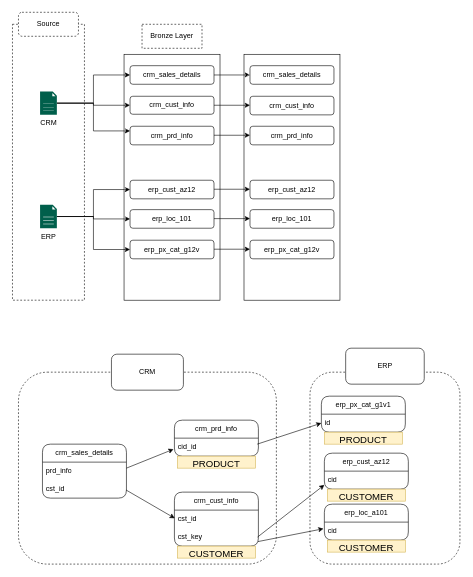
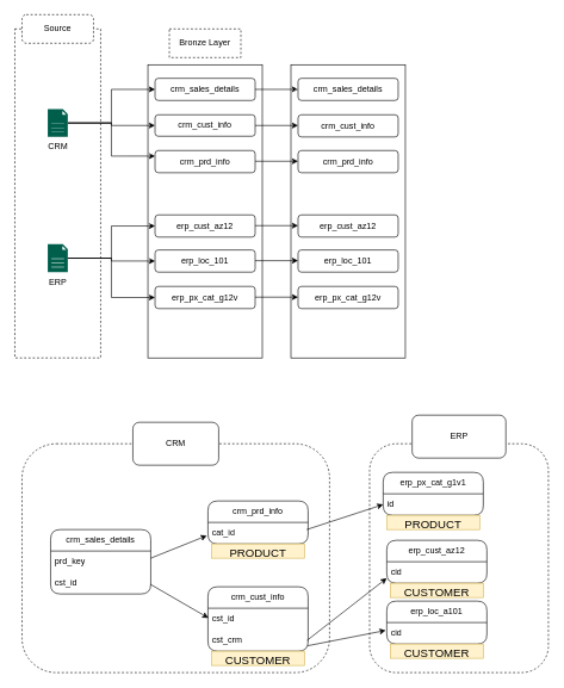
  <mxCell id="0" />
  <mxCell id="1" parent="0" />
  <mxCell id="2" value="" style="rounded=0;whiteSpace=wrap;html=1;align=center;fillStyle=zigzag-line;dashed=1;" parent="1" vertex="1"><mxGeometry x="20" y="40" width="120" height="460" as="geometry" /></mxCell>
  <mxCell id="3" value="Source" style="rounded=1;whiteSpace=wrap;html=1;dashed=1;gradientColor=none;shadow=0;strokeColor=light-dark(#000000,#000000);fillColor=default;" parent="1" vertex="1"><mxGeometry x="30" y="20" width="100" height="40" as="geometry" /></mxCell>
  <mxCell id="4" style="edgeStyle=orthogonalEdgeStyle;rounded=0;orthogonalLoop=1;jettySize=auto;html=1;entryX=0;entryY=0.5;entryDx=0;entryDy=0;" parent="1" source="7" target="15" edge="1"><mxGeometry relative="1" as="geometry" /></mxCell>
  <mxCell id="5" style="edgeStyle=orthogonalEdgeStyle;rounded=0;orthogonalLoop=1;jettySize=auto;html=1;entryX=0;entryY=0.25;entryDx=0;entryDy=0;" parent="1" source="7" target="17" edge="1"><mxGeometry relative="1" as="geometry" /></mxCell>
  <mxCell id="6" style="edgeStyle=orthogonalEdgeStyle;rounded=0;orthogonalLoop=1;jettySize=auto;html=1;entryX=0;entryY=0.5;entryDx=0;entryDy=0;" parent="1" source="7" target="16" edge="1"><mxGeometry relative="1" as="geometry" /></mxCell>
  <mxCell id="7" value="CRM" style="sketch=0;pointerEvents=1;shadow=0;dashed=0;html=1;strokeColor=none;fillColor=#005F4B;labelPosition=center;verticalLabelPosition=bottom;verticalAlign=top;align=center;outlineConnect=0;shape=mxgraph.veeam2.file;" parent="1" vertex="1"><mxGeometry x="66" y="152" width="28.0" height="39" as="geometry" /></mxCell>
  <mxCell id="8" style="edgeStyle=orthogonalEdgeStyle;rounded=0;orthogonalLoop=1;jettySize=auto;html=1;" parent="1" source="11" target="19" edge="1"><mxGeometry relative="1" as="geometry" /></mxCell>
  <mxCell id="9" style="edgeStyle=orthogonalEdgeStyle;rounded=0;orthogonalLoop=1;jettySize=auto;html=1;entryX=0;entryY=0.5;entryDx=0;entryDy=0;" parent="1" source="11" target="18" edge="1"><mxGeometry relative="1" as="geometry" /></mxCell>
  <mxCell id="10" style="edgeStyle=orthogonalEdgeStyle;rounded=0;orthogonalLoop=1;jettySize=auto;html=1;entryX=0;entryY=0.5;entryDx=0;entryDy=0;" parent="1" source="11" target="20" edge="1"><mxGeometry relative="1" as="geometry" /></mxCell>
  <mxCell id="11" value="ERP" style="sketch=0;pointerEvents=1;shadow=0;dashed=0;html=1;strokeColor=none;fillColor=#005F4B;labelPosition=center;verticalLabelPosition=bottom;verticalAlign=top;align=center;outlineConnect=0;shape=mxgraph.veeam2.file;" parent="1" vertex="1"><mxGeometry x="66" y="341" width="28.0" height="39" as="geometry" /></mxCell>
  <mxCell id="12" value="" style="rounded=0;whiteSpace=wrap;html=1;fillStyle=hatch;strokeColor=light-dark(#000000,#FFB570);" parent="1" vertex="1"><mxGeometry x="206" y="90" width="160" height="410" as="geometry" /></mxCell>
  <mxCell id="13" value="Bronze Layer" style="rounded=0;whiteSpace=wrap;html=1;fillColor=default;fillStyle=hatch;strokeColor=light-dark(#000000,#FFB570);dashed=1;" parent="1" vertex="1"><mxGeometry x="236" y="40" width="100" height="40" as="geometry" /></mxCell>
  <mxCell id="14" style="edgeStyle=orthogonalEdgeStyle;rounded=0;orthogonalLoop=1;jettySize=auto;html=1;exitX=1;exitY=0.5;exitDx=0;exitDy=0;entryX=0;entryY=0.5;entryDx=0;entryDy=0;" parent="1" source="15" target="43" edge="1"><mxGeometry relative="1" as="geometry" /></mxCell>
  <mxCell id="15" value="crm_sales_details" style="rounded=1;whiteSpace=wrap;html=1;fillStyle=hatch;strokeColor=light-dark(#000000,#FFB570);fontColor=light-dark(#000000,#FFB570);" parent="1" vertex="1"><mxGeometry x="216" y="109" width="140" height="31" as="geometry" /></mxCell>
  <mxCell id="16" value="crm_cust_info" style="rounded=1;whiteSpace=wrap;html=1;fillStyle=hatch;strokeColor=light-dark(#000000,#FFB570);fontColor=light-dark(#000000,#FFB570);" parent="1" vertex="1"><mxGeometry x="216" y="160" width="140" height="30" as="geometry" /></mxCell>
  <mxCell id="17" value="crm_prd_info" style="rounded=1;whiteSpace=wrap;html=1;fillStyle=hatch;strokeColor=light-dark(#000000,#FFB570);fontColor=light-dark(#000000,#FFB570);" parent="1" vertex="1"><mxGeometry x="216" y="210" width="140" height="31" as="geometry" /></mxCell>
  <mxCell id="18" value="erp_cust_az12" style="rounded=1;whiteSpace=wrap;html=1;fillStyle=hatch;strokeColor=light-dark(#000000,#FFB570);fontColor=light-dark(#000000,#FFB570);" parent="1" vertex="1"><mxGeometry x="216" y="300" width="140" height="31" as="geometry" /></mxCell>
  <mxCell id="19" value="erp_loc_101" style="rounded=1;whiteSpace=wrap;html=1;fillStyle=hatch;strokeColor=light-dark(#000000,#FFB570);fontColor=light-dark(#000000,#FFB570);" parent="1" vertex="1"><mxGeometry x="216" y="349" width="140" height="31" as="geometry" /></mxCell>
  <mxCell id="20" value="erp_px_cat_g12v" style="rounded=1;whiteSpace=wrap;html=1;fillStyle=hatch;strokeColor=light-dark(#000000,#FFB570);fontColor=light-dark(#000000,#FFB570);" parent="1" vertex="1"><mxGeometry x="216" y="400" width="140" height="31" as="geometry" /></mxCell>
  <mxCell id="21" value="crm_cust_info" style="swimlane;fontStyle=0;childLayout=stackLayout;horizontal=1;startSize=30;horizontalStack=0;resizeParent=1;resizeParentMax=0;resizeLast=0;collapsible=1;marginBottom=0;whiteSpace=wrap;html=1;labelBackgroundColor=none;labelBorderColor=none;rounded=1;strokeColor=light-dark(#000000,#00FFFF);fillColor=light-dark(#FFFFFF,#FDE9FF);shadow=0;textShadow=0;fontColor=light-dark(#000000,#000000);" parent="1" vertex="1"><mxGeometry x="290" y="820" width="140" height="90" as="geometry"><mxRectangle x="140" y="740" width="120" height="30" as="alternateBounds" /></mxGeometry></mxCell>
  <mxCell id="22" value="cst_id" style="text;strokeColor=none;fillColor=none;align=left;verticalAlign=middle;spacingLeft=4;spacingRight=4;overflow=hidden;points=[[0,0.5],[1,0.5]];portConstraint=eastwest;rotatable=0;whiteSpace=wrap;html=1;rounded=1;" parent="21" vertex="1"><mxGeometry y="30" width="140" height="30" as="geometry" /></mxCell>
- <mxCell id="23" value="cst_key" style="text;strokeColor=none;fillColor=none;align=left;verticalAlign=middle;spacingLeft=4;spacingRight=4;overflow=hidden;points=[[0,0.5],[1,0.5]];portConstraint=eastwest;rotatable=0;whiteSpace=wrap;html=1;rounded=1;" parent="21" vertex="1"><mxGeometry y="60" width="140" height="30" as="geometry" /></mxCell>
+ <mxCell id="23" value="cst_crm" style="text;strokeColor=none;fillColor=none;align=left;verticalAlign=middle;spacingLeft=4;spacingRight=4;overflow=hidden;points=[[0,0.5],[1,0.5]];portConstraint=eastwest;rotatable=0;whiteSpace=wrap;html=1;rounded=1;" parent="21" vertex="1"><mxGeometry y="60" width="140" height="30" as="geometry" /></mxCell>
  <mxCell id="24" value="crm_sales_details" style="swimlane;fontStyle=0;childLayout=stackLayout;horizontal=1;startSize=30;horizontalStack=0;resizeParent=1;resizeParentMax=0;resizeLast=0;collapsible=1;marginBottom=0;whiteSpace=wrap;html=1;labelBackgroundColor=none;labelBorderColor=none;rounded=1;strokeColor=light-dark(#000000,#00FFFF);fillColor=light-dark(#FFFFFF,#FDE9FF);shadow=0;textShadow=0;fontColor=light-dark(#000000,#000000);" parent="1" vertex="1"><mxGeometry x="70" y="740" width="140" height="90" as="geometry"><mxRectangle x="140" y="740" width="120" height="30" as="alternateBounds" /></mxGeometry></mxCell>
- <mxCell id="25" value="prd_info" style="text;strokeColor=none;fillColor=none;align=left;verticalAlign=middle;spacingLeft=4;spacingRight=4;overflow=hidden;points=[[0,0.5],[1,0.5]];portConstraint=eastwest;rotatable=0;whiteSpace=wrap;html=1;rounded=1;" parent="24" vertex="1"><mxGeometry y="30" width="140" height="30" as="geometry" /></mxCell>
+ <mxCell id="25" value="prd_key" style="text;strokeColor=none;fillColor=none;align=left;verticalAlign=middle;spacingLeft=4;spacingRight=4;overflow=hidden;points=[[0,0.5],[1,0.5]];portConstraint=eastwest;rotatable=0;whiteSpace=wrap;html=1;rounded=1;" parent="24" vertex="1"><mxGeometry y="30" width="140" height="30" as="geometry" /></mxCell>
  <mxCell id="26" value="cst_id" style="text;strokeColor=none;fillColor=none;align=left;verticalAlign=middle;spacingLeft=4;spacingRight=4;overflow=hidden;points=[[0,0.5],[1,0.5]];portConstraint=eastwest;rotatable=0;whiteSpace=wrap;html=1;rounded=1;" parent="24" vertex="1"><mxGeometry y="60" width="140" height="30" as="geometry" /></mxCell>
  <mxCell id="27" value="crm_prd_info" style="swimlane;fontStyle=0;childLayout=stackLayout;horizontal=1;startSize=30;horizontalStack=0;resizeParent=1;resizeParentMax=0;resizeLast=0;collapsible=1;marginBottom=0;whiteSpace=wrap;html=1;labelBackgroundColor=none;labelBorderColor=none;rounded=1;strokeColor=light-dark(#000000,#00FFFF);fillColor=light-dark(#FFFFFF,#FDE9FF);shadow=0;textShadow=0;fontColor=light-dark(#000000,#000000);" parent="1" vertex="1"><mxGeometry x="290" y="700" width="140" height="60" as="geometry"><mxRectangle x="140" y="740" width="120" height="30" as="alternateBounds" /></mxGeometry></mxCell>
- <mxCell id="28" value="cid_id" style="text;strokeColor=none;fillColor=none;align=left;verticalAlign=middle;spacingLeft=4;spacingRight=4;overflow=hidden;points=[[0,0.5],[1,0.5]];portConstraint=eastwest;rotatable=0;whiteSpace=wrap;html=1;rounded=1;" parent="27" vertex="1"><mxGeometry y="30" width="140" height="30" as="geometry" /></mxCell>
+ <mxCell id="28" value="cat_id" style="text;strokeColor=none;fillColor=none;align=left;verticalAlign=middle;spacingLeft=4;spacingRight=4;overflow=hidden;points=[[0,0.5],[1,0.5]];portConstraint=eastwest;rotatable=0;whiteSpace=wrap;html=1;rounded=1;" parent="27" vertex="1"><mxGeometry y="30" width="140" height="30" as="geometry" /></mxCell>
  <mxCell id="29" value="" style="endArrow=classic;html=1;rounded=0;exitX=0.996;exitY=0.55;exitDx=0;exitDy=0;exitPerimeter=0;entryX=0.004;entryY=0.45;entryDx=0;entryDy=0;entryPerimeter=0;" parent="1" source="26" target="22" edge="1"><mxGeometry width="50" height="50" relative="1" as="geometry"><mxPoint x="210" y="865" as="sourcePoint" /><mxPoint x="360" y="860" as="targetPoint" /></mxGeometry></mxCell>
  <mxCell id="30" value="" style="endArrow=classic;html=1;rounded=0;exitX=0.996;exitY=0.55;exitDx=0;exitDy=0;exitPerimeter=0;entryX=-0.011;entryY=0.617;entryDx=0;entryDy=0;entryPerimeter=0;" parent="1" target="28" edge="1"><mxGeometry width="50" height="50" relative="1" as="geometry"><mxPoint x="210" y="780" as="sourcePoint" /><mxPoint x="374" y="823" as="targetPoint" /></mxGeometry></mxCell>
  <mxCell id="31" value="erp_cust_az12" style="swimlane;fontStyle=0;childLayout=stackLayout;horizontal=1;startSize=30;horizontalStack=0;resizeParent=1;resizeParentMax=0;resizeLast=0;collapsible=1;marginBottom=0;whiteSpace=wrap;html=1;labelBackgroundColor=none;labelBorderColor=none;rounded=1;strokeColor=light-dark(#000000,#00FFFF);fillColor=light-dark(#FFFFFF,#FFF4C3);shadow=0;textShadow=0;fontColor=light-dark(#000000,#000000);" parent="1" vertex="1"><mxGeometry x="540" y="755" width="140" height="60" as="geometry"><mxRectangle x="140" y="740" width="120" height="30" as="alternateBounds" /></mxGeometry></mxCell>
  <mxCell id="32" value="cid" style="text;strokeColor=none;fillColor=none;align=left;verticalAlign=middle;spacingLeft=4;spacingRight=4;overflow=hidden;points=[[0,0.5],[1,0.5]];portConstraint=eastwest;rotatable=0;whiteSpace=wrap;html=1;rounded=1;" parent="31" vertex="1"><mxGeometry y="30" width="140" height="30" as="geometry" /></mxCell>
  <mxCell id="33" value="" style="endArrow=classic;html=1;rounded=0;entryX=0;entryY=0.767;entryDx=0;entryDy=0;entryPerimeter=0;exitX=0.989;exitY=0.5;exitDx=0;exitDy=0;exitPerimeter=0;" parent="1" source="23" target="32" edge="1"><mxGeometry width="50" height="50" relative="1" as="geometry"><mxPoint x="440" y="900" as="sourcePoint" /><mxPoint x="570" y="746" as="targetPoint" /></mxGeometry></mxCell>
  <mxCell id="34" value="erp_loc_a101" style="swimlane;fontStyle=0;childLayout=stackLayout;horizontal=1;startSize=30;horizontalStack=0;resizeParent=1;resizeParentMax=0;resizeLast=0;collapsible=1;marginBottom=0;whiteSpace=wrap;html=1;labelBackgroundColor=none;labelBorderColor=none;rounded=1;strokeColor=light-dark(#000000,#00FFFF);fillColor=light-dark(#FFFFFF,#FFF4C3);shadow=0;textShadow=0;fontColor=light-dark(#000000,#000000);" parent="1" vertex="1"><mxGeometry x="540" y="840" width="140" height="60" as="geometry"><mxRectangle x="140" y="740" width="120" height="30" as="alternateBounds" /></mxGeometry></mxCell>
  <mxCell id="35" value="cid" style="text;strokeColor=none;fillColor=none;align=left;verticalAlign=middle;spacingLeft=4;spacingRight=4;overflow=hidden;points=[[0,0.5],[1,0.5]];portConstraint=eastwest;rotatable=0;whiteSpace=wrap;html=1;rounded=1;" parent="34" vertex="1"><mxGeometry y="30" width="140" height="30" as="geometry" /></mxCell>
  <mxCell id="36" value="" style="endArrow=classic;html=1;rounded=0;entryX=-0.011;entryY=0.367;entryDx=0;entryDy=0;entryPerimeter=0;exitX=0.993;exitY=0.75;exitDx=0;exitDy=0;exitPerimeter=0;" parent="1" source="23" target="35" edge="1"><mxGeometry width="50" height="50" relative="1" as="geometry"><mxPoint x="420" y="940" as="sourcePoint" /><mxPoint x="532" y="958" as="targetPoint" /></mxGeometry></mxCell>
  <mxCell id="37" value="erp_px_cat_g1v1" style="swimlane;fontStyle=0;childLayout=stackLayout;horizontal=1;startSize=30;horizontalStack=0;resizeParent=1;resizeParentMax=0;resizeLast=0;collapsible=1;marginBottom=0;whiteSpace=wrap;html=1;labelBackgroundColor=none;labelBorderColor=none;rounded=1;strokeColor=light-dark(#000000,#00FFFF);fillColor=light-dark(#FFFFFF,#FFF4C3);shadow=0;textShadow=0;fontColor=light-dark(#000000,#000000);" parent="1" vertex="1"><mxGeometry x="535" y="660" width="140" height="60" as="geometry"><mxRectangle x="140" y="740" width="120" height="30" as="alternateBounds" /></mxGeometry></mxCell>
  <mxCell id="38" value="id" style="text;strokeColor=none;fillColor=none;align=left;verticalAlign=middle;spacingLeft=4;spacingRight=4;overflow=hidden;points=[[0,0.5],[1,0.5]];portConstraint=eastwest;rotatable=0;whiteSpace=wrap;html=1;rounded=1;" parent="37" vertex="1"><mxGeometry y="30" width="140" height="30" as="geometry" /></mxCell>
  <mxCell id="39" value="" style="endArrow=classic;html=1;rounded=0;entryX=0;entryY=0.5;entryDx=0;entryDy=0;exitX=0.989;exitY=0.5;exitDx=0;exitDy=0;exitPerimeter=0;" parent="1" target="38" edge="1"><mxGeometry width="50" height="50" relative="1" as="geometry"><mxPoint x="428" y="740" as="sourcePoint" /><mxPoint x="540" y="758" as="targetPoint" /></mxGeometry></mxCell>
  <mxCell id="40" value="" style="rounded=1;whiteSpace=wrap;html=1;fillColor=none;dashed=1;" parent="1" vertex="1"><mxGeometry x="30" y="620" width="430" height="320" as="geometry" /></mxCell>
  <mxCell id="41" value="CRM" style="rounded=1;whiteSpace=wrap;html=1;" parent="1" vertex="1"><mxGeometry x="185" y="590" width="120" height="60" as="geometry" /></mxCell>
  <mxCell id="42" value="" style="rounded=0;whiteSpace=wrap;html=1;fillStyle=hatch;strokeColor=light-dark(#000000,#D4E1F5);" parent="1" vertex="1"><mxGeometry x="406" y="90" width="160" height="410" as="geometry" /></mxCell>
  <mxCell id="43" value="crm_sales_details" style="rounded=1;whiteSpace=wrap;html=1;fillStyle=hatch;strokeColor=light-dark(#000000,#D4E1F5);fontColor=light-dark(#000000,#D4E1F5);" parent="1" vertex="1"><mxGeometry x="416" y="109" width="140" height="31" as="geometry" /></mxCell>
  <mxCell id="44" value="crm_cust_info" style="rounded=1;whiteSpace=wrap;html=1;fillStyle=hatch;strokeColor=light-dark(#000000,#D4E1F5);fontColor=light-dark(#000000,#D4E1F5);" parent="1" vertex="1"><mxGeometry x="416" y="160" width="140" height="31" as="geometry" /></mxCell>
  <mxCell id="45" value="crm_prd_info" style="rounded=1;whiteSpace=wrap;html=1;fillStyle=hatch;strokeColor=light-dark(#000000,#D4E1F5);fontColor=light-dark(#000000,#D4E1F5);" parent="1" vertex="1"><mxGeometry x="416" y="210" width="140" height="31" as="geometry" /></mxCell>
  <mxCell id="46" value="erp_cust_az12" style="rounded=1;whiteSpace=wrap;html=1;fillStyle=hatch;strokeColor=light-dark(#000000,#D4E1F5);fontColor=light-dark(#000000,#D4E1F5);" parent="1" vertex="1"><mxGeometry x="416" y="300" width="140" height="31" as="geometry" /></mxCell>
  <mxCell id="47" value="erp_loc_101" style="rounded=1;whiteSpace=wrap;html=1;fillStyle=hatch;strokeColor=light-dark(#000000,#D4E1F5);fontColor=light-dark(#000000,#D4E1F5);" parent="1" vertex="1"><mxGeometry x="416" y="349" width="140" height="31" as="geometry" /></mxCell>
  <mxCell id="48" value="erp_px_cat_g12v" style="rounded=1;whiteSpace=wrap;html=1;fillStyle=hatch;strokeColor=light-dark(#000000,#D4E1F5);fontColor=light-dark(#000000,#D4E1F5);" parent="1" vertex="1"><mxGeometry x="416" y="400" width="140" height="31" as="geometry" /></mxCell>
  <mxCell id="49" style="edgeStyle=orthogonalEdgeStyle;rounded=0;orthogonalLoop=1;jettySize=auto;html=1;exitX=1;exitY=0.5;exitDx=0;exitDy=0;entryX=0;entryY=0.5;entryDx=0;entryDy=0;" parent="1" edge="1"><mxGeometry relative="1" as="geometry"><mxPoint x="356" y="175" as="sourcePoint" /><mxPoint x="416" y="175" as="targetPoint" /></mxGeometry></mxCell>
  <mxCell id="50" style="edgeStyle=orthogonalEdgeStyle;rounded=0;orthogonalLoop=1;jettySize=auto;html=1;exitX=1;exitY=0.5;exitDx=0;exitDy=0;entryX=0;entryY=0.5;entryDx=0;entryDy=0;" parent="1" edge="1"><mxGeometry relative="1" as="geometry"><mxPoint x="356" y="225" as="sourcePoint" /><mxPoint x="416" y="225" as="targetPoint" /></mxGeometry></mxCell>
  <mxCell id="51" style="edgeStyle=orthogonalEdgeStyle;rounded=0;orthogonalLoop=1;jettySize=auto;html=1;exitX=1;exitY=0.5;exitDx=0;exitDy=0;entryX=0;entryY=0.5;entryDx=0;entryDy=0;" parent="1" edge="1"><mxGeometry relative="1" as="geometry"><mxPoint x="356" y="315" as="sourcePoint" /><mxPoint x="416" y="315" as="targetPoint" /></mxGeometry></mxCell>
  <mxCell id="52" style="edgeStyle=orthogonalEdgeStyle;rounded=0;orthogonalLoop=1;jettySize=auto;html=1;exitX=1;exitY=0.5;exitDx=0;exitDy=0;entryX=0;entryY=0.5;entryDx=0;entryDy=0;" parent="1" edge="1"><mxGeometry relative="1" as="geometry"><mxPoint x="356" y="364" as="sourcePoint" /><mxPoint x="416" y="364" as="targetPoint" /></mxGeometry></mxCell>
  <mxCell id="53" style="edgeStyle=orthogonalEdgeStyle;rounded=0;orthogonalLoop=1;jettySize=auto;html=1;exitX=1;exitY=0.5;exitDx=0;exitDy=0;entryX=0;entryY=0.5;entryDx=0;entryDy=0;" parent="1" edge="1"><mxGeometry relative="1" as="geometry"><mxPoint x="356" y="415" as="sourcePoint" /><mxPoint x="416" y="415" as="targetPoint" /></mxGeometry></mxCell>
  <mxCell id="54" value="PRODUCT" style="text;html=1;strokeColor=#D6B656;fillColor=light-dark(#FFF2CC,#FF99FF);align=center;verticalAlign=middle;whiteSpace=wrap;overflow=hidden;fontSize=16;labelBorderColor=none;fontColor=light-dark(#000000,#000000);" parent="1" vertex="1"><mxGeometry x="295" y="760" width="130" height="20" as="geometry" /></mxCell>
  <mxCell id="55" value="PRODUCT" style="text;html=1;strokeColor=#D6B656;fillColor=light-dark(#FFF2CC,#FF99FF);align=center;verticalAlign=middle;whiteSpace=wrap;overflow=hidden;fontSize=16;labelBorderColor=none;fontColor=light-dark(#000000,#000000);" parent="1" vertex="1"><mxGeometry x="540" y="720" width="130" height="20" as="geometry" /></mxCell>
  <mxCell id="56" value="" style="rounded=1;whiteSpace=wrap;html=1;fillColor=none;dashed=1;" parent="1" vertex="1"><mxGeometry x="516" y="620" width="250" height="320" as="geometry" /></mxCell>
  <mxCell id="57" value="ERP" style="rounded=1;whiteSpace=wrap;html=1;shadow=0;glass=0;" parent="1" vertex="1"><mxGeometry x="575.5" y="580" width="131" height="60" as="geometry" /></mxCell>
  <mxCell id="58" value="CUSTOMER" style="text;html=1;strokeColor=#D6B656;fillColor=light-dark(#FFF2CC,#B3FF66);align=center;verticalAlign=middle;whiteSpace=wrap;overflow=hidden;fontSize=16;labelBorderColor=none;fontColor=light-dark(#000000,#000000);" parent="1" vertex="1"><mxGeometry x="295" y="910" width="130" height="20" as="geometry" /></mxCell>
  <mxCell id="59" value="CUSTOMER" style="text;html=1;strokeColor=#D6B656;fillColor=light-dark(#FFF2CC,#B3FF66);align=center;verticalAlign=middle;whiteSpace=wrap;overflow=hidden;fontSize=16;labelBorderColor=none;fontColor=light-dark(#000000,#000000);" parent="1" vertex="1"><mxGeometry x="545" y="815" width="130" height="20" as="geometry" /></mxCell>
  <mxCell id="60" value="CUSTOMER" style="text;html=1;strokeColor=#D6B656;fillColor=light-dark(#FFF2CC,#B3FF66);align=center;verticalAlign=middle;whiteSpace=wrap;overflow=hidden;fontSize=16;labelBorderColor=none;fontColor=light-dark(#000000,#000000);" parent="1" vertex="1"><mxGeometry x="545" y="900" width="130" height="20" as="geometry" /></mxCell>
